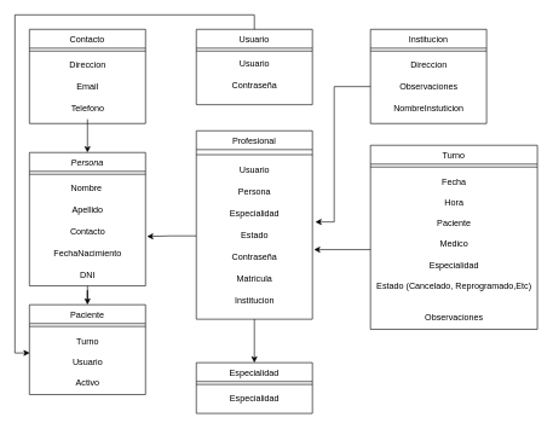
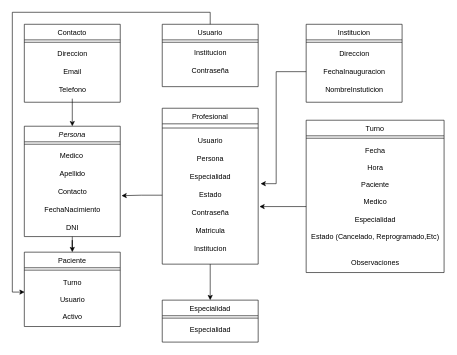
  <mxCell id="0" />
  <mxCell id="1" parent="0" />
  <mxCell id="2" value="Paciente" style="swimlane;fontStyle=0;align=center;verticalAlign=top;childLayout=stackLayout;horizontal=1;startSize=26;horizontalStack=0;resizeParent=1;resizeLast=0;collapsible=1;marginBottom=0;rounded=0;shadow=0;strokeWidth=1;" parent="1" vertex="1"><mxGeometry x="40" y="420" width="160" height="124" as="geometry"><mxRectangle x="130" y="380" width="160" height="26" as="alternateBounds" /></mxGeometry></mxCell>
  <mxCell id="3" value="" style="line;html=1;strokeWidth=1;align=left;verticalAlign=middle;spacingTop=-1;spacingLeft=3;spacingRight=3;rotatable=0;labelPosition=right;points=[];portConstraint=eastwest;" parent="2" vertex="1"><mxGeometry y="26" width="160" height="8" as="geometry" /></mxCell>
  <mxCell id="4" value="Turno&lt;div&gt;&lt;br&gt;&lt;/div&gt;&lt;div&gt;Usuario&lt;/div&gt;&lt;div&gt;&lt;div&gt;&lt;span style=&quot;background-color: initial;&quot;&gt;&lt;br&gt;&lt;/span&gt;&lt;/div&gt;&lt;div&gt;Activo&lt;/div&gt;&lt;/div&gt;" style="text;html=1;align=center;verticalAlign=middle;resizable=0;points=[];autosize=1;strokeColor=none;fillColor=none;" vertex="1" parent="2"><mxGeometry y="34" width="160" height="90" as="geometry" /></mxCell>
  <mxCell id="5" value="Profesional" style="swimlane;fontStyle=0;align=center;verticalAlign=top;childLayout=stackLayout;horizontal=1;startSize=26;horizontalStack=0;resizeParent=1;resizeLast=0;collapsible=1;marginBottom=0;rounded=0;shadow=0;strokeWidth=1;" parent="1" vertex="1"><mxGeometry x="270" y="180" width="160" height="260" as="geometry"><mxRectangle x="340" y="380" width="170" height="26" as="alternateBounds" /></mxGeometry></mxCell>
  <mxCell id="6" value="" style="line;html=1;strokeWidth=1;align=left;verticalAlign=middle;spacingTop=-1;spacingLeft=3;spacingRight=3;rotatable=0;labelPosition=right;points=[];portConstraint=eastwest;" parent="5" vertex="1"><mxGeometry y="26" width="160" height="14" as="geometry" /></mxCell>
  <mxCell id="7" value="Usuario" style="text;html=1;align=center;verticalAlign=middle;resizable=0;points=[];autosize=1;strokeColor=none;fillColor=none;" vertex="1" parent="5"><mxGeometry y="40" width="160" height="30" as="geometry" /></mxCell>
  <mxCell id="8" value="Persona" style="text;html=1;align=center;verticalAlign=middle;resizable=0;points=[];autosize=1;strokeColor=none;fillColor=none;" vertex="1" parent="5"><mxGeometry y="70" width="160" height="30" as="geometry" /></mxCell>
  <mxCell id="9" value="Especialidad" style="text;html=1;align=center;verticalAlign=middle;resizable=0;points=[];autosize=1;strokeColor=none;fillColor=none;" vertex="1" parent="5"><mxGeometry y="100" width="160" height="30" as="geometry" /></mxCell>
  <mxCell id="10" value="Estado" style="text;html=1;align=center;verticalAlign=middle;resizable=0;points=[];autosize=1;strokeColor=none;fillColor=none;" vertex="1" parent="5"><mxGeometry y="130" width="160" height="30" as="geometry" /></mxCell>
  <mxCell id="11" value="Contraseña" style="text;html=1;align=center;verticalAlign=middle;resizable=0;points=[];autosize=1;strokeColor=none;fillColor=none;" vertex="1" parent="5"><mxGeometry y="160" width="160" height="30" as="geometry" /></mxCell>
  <mxCell id="12" value="Matricula&lt;span style=&quot;color: rgba(0, 0, 0, 0); font-family: monospace; font-size: 0px; text-align: start;&quot;&gt;%3CmxGraphModel%3E%3Croot%3E%3CmxCell%20id%3D%220%22%2F%3E%3CmxCell%20id%3D%221%22%20parent%3D%220%22%2F%3E%3CmxCell%20id%3D%222%22%20value%3D%22TipoProfesion%22%20style%3D%22text%3Bhtml%3D1%3Balign%3Dcenter%3BverticalAlign%3Dmiddle%3Bresizable%3D0%3Bpoints%3D%5B%5D%3Bautosize%3D1%3BstrokeColor%3Dnone%3BfillColor%3Dnone%3B%22%20vertex%3D%221%22%20parent%3D%221%22%3E%3CmxGeometry%20x%3D%22270%22%20y%3D%22206%22%20width%3D%22160%22%20height%3D%2230%22%20as%3D%22geometry%22%2F%3E%3C%2FmxCell%3E%3C%2Froot%3E%3C%2FmxGraphModel%3E&lt;/span&gt;" style="text;html=1;align=center;verticalAlign=middle;resizable=0;points=[];autosize=1;strokeColor=none;fillColor=none;" vertex="1" parent="5"><mxGeometry y="190" width="160" height="30" as="geometry" /></mxCell>
  <mxCell id="13" value="Institucion" style="text;html=1;align=center;verticalAlign=middle;resizable=0;points=[];autosize=1;strokeColor=none;fillColor=none;" vertex="1" parent="5"><mxGeometry y="220" width="160" height="30" as="geometry" /></mxCell>
  <mxCell id="14" value="Turno" style="swimlane;fontStyle=0;align=center;verticalAlign=top;childLayout=stackLayout;horizontal=1;startSize=26;horizontalStack=0;resizeParent=1;resizeLast=0;collapsible=1;marginBottom=0;rounded=0;shadow=0;strokeWidth=1;" parent="1" vertex="1"><mxGeometry x="510" y="200" width="230" height="254" as="geometry"><mxRectangle x="550" y="140" width="160" height="26" as="alternateBounds" /></mxGeometry></mxCell>
  <mxCell id="15" value="" style="line;html=1;strokeWidth=1;align=left;verticalAlign=middle;spacingTop=-1;spacingLeft=3;spacingRight=3;rotatable=0;labelPosition=right;points=[];portConstraint=eastwest;" parent="14" vertex="1"><mxGeometry y="26" width="230" height="8" as="geometry" /></mxCell>
  <mxCell id="16" value="Fecha&lt;div&gt;&lt;br&gt;&lt;/div&gt;&lt;div&gt;Hora&lt;/div&gt;&lt;div&gt;&lt;br&gt;&lt;/div&gt;&lt;div&gt;Paciente&lt;/div&gt;&lt;div&gt;&lt;br&gt;&lt;/div&gt;&lt;div&gt;Medico&lt;/div&gt;&lt;div&gt;&lt;br&gt;&lt;/div&gt;&lt;div&gt;Especialidad&lt;/div&gt;&lt;div&gt;&lt;br&gt;&lt;/div&gt;&lt;div&gt;Estado (Cancelado, Reprogramado,Etc)&lt;/div&gt;&lt;div&gt;&lt;br&gt;&lt;/div&gt;&lt;div&gt;&lt;br&gt;&lt;/div&gt;&lt;div&gt;Observaciones&lt;/div&gt;" style="text;html=1;align=center;verticalAlign=middle;resizable=0;points=[];autosize=1;strokeColor=none;fillColor=none;" vertex="1" parent="14"><mxGeometry y="34" width="230" height="220" as="geometry" /></mxCell>
  <mxCell id="17" value="Especialidad" style="swimlane;fontStyle=0;align=center;verticalAlign=top;childLayout=stackLayout;horizontal=1;startSize=26;horizontalStack=0;resizeParent=1;resizeLast=0;collapsible=1;marginBottom=0;rounded=0;shadow=0;strokeWidth=1;" parent="1" vertex="1"><mxGeometry x="270" y="500" width="160" height="70" as="geometry"><mxRectangle x="340" y="380" width="170" height="26" as="alternateBounds" /></mxGeometry></mxCell>
  <mxCell id="18" value="" style="line;html=1;strokeWidth=1;align=left;verticalAlign=middle;spacingTop=-1;spacingLeft=3;spacingRight=3;rotatable=0;labelPosition=right;points=[];portConstraint=eastwest;" parent="17" vertex="1"><mxGeometry y="26" width="160" height="8" as="geometry" /></mxCell>
  <mxCell id="19" value="Especialidad" style="text;html=1;align=center;verticalAlign=middle;resizable=0;points=[];autosize=1;strokeColor=none;fillColor=none;" vertex="1" parent="17"><mxGeometry y="34" width="160" height="30" as="geometry" /></mxCell>
  <mxCell id="20" value="Institucion" style="swimlane;fontStyle=0;align=center;verticalAlign=top;childLayout=stackLayout;horizontal=1;startSize=26;horizontalStack=0;resizeParent=1;resizeLast=0;collapsible=1;marginBottom=0;rounded=0;shadow=0;strokeWidth=1;" parent="1" vertex="1"><mxGeometry x="510" y="40" width="160" height="130" as="geometry"><mxRectangle x="340" y="380" width="170" height="26" as="alternateBounds" /></mxGeometry></mxCell>
  <mxCell id="21" value="" style="line;html=1;strokeWidth=1;align=left;verticalAlign=middle;spacingTop=-1;spacingLeft=3;spacingRight=3;rotatable=0;labelPosition=right;points=[];portConstraint=eastwest;" parent="20" vertex="1"><mxGeometry y="26" width="160" height="8" as="geometry" /></mxCell>
  <mxCell id="22" value="Direccion" style="text;html=1;align=center;verticalAlign=middle;resizable=0;points=[];autosize=1;strokeColor=none;fillColor=none;" vertex="1" parent="20"><mxGeometry y="34" width="160" height="30" as="geometry" /></mxCell>
- <mxCell id="23" value="Observaciones" style="text;html=1;align=center;verticalAlign=middle;resizable=0;points=[];autosize=1;strokeColor=none;fillColor=none;" vertex="1" parent="20"><mxGeometry y="64" width="160" height="30" as="geometry" /></mxCell>
+ <mxCell id="23" value="FechaInauguracion" style="text;html=1;align=center;verticalAlign=middle;resizable=0;points=[];autosize=1;strokeColor=none;fillColor=none;" vertex="1" parent="20"><mxGeometry y="64" width="160" height="30" as="geometry" /></mxCell>
  <mxCell id="24" value="NombreInstuticion" style="text;html=1;align=center;verticalAlign=middle;resizable=0;points=[];autosize=1;strokeColor=none;fillColor=none;" vertex="1" parent="20"><mxGeometry y="94" width="160" height="30" as="geometry" /></mxCell>
  <mxCell id="25" value="Contacto" style="swimlane;fontStyle=0;align=center;verticalAlign=top;childLayout=stackLayout;horizontal=1;startSize=26;horizontalStack=0;resizeParent=1;resizeLast=0;collapsible=1;marginBottom=0;rounded=0;shadow=0;strokeWidth=1;" parent="1" vertex="1"><mxGeometry x="40" y="40" width="160" height="130" as="geometry"><mxRectangle x="340" y="380" width="170" height="26" as="alternateBounds" /></mxGeometry></mxCell>
  <mxCell id="26" value="" style="line;html=1;strokeWidth=1;align=left;verticalAlign=middle;spacingTop=-1;spacingLeft=3;spacingRight=3;rotatable=0;labelPosition=right;points=[];portConstraint=eastwest;" parent="25" vertex="1"><mxGeometry y="26" width="160" height="8" as="geometry" /></mxCell>
  <mxCell id="27" value="Direccion" style="text;html=1;align=center;verticalAlign=middle;resizable=0;points=[];autosize=1;strokeColor=none;fillColor=none;" vertex="1" parent="25"><mxGeometry y="34" width="160" height="30" as="geometry" /></mxCell>
  <mxCell id="28" value="Email" style="text;html=1;align=center;verticalAlign=middle;resizable=0;points=[];autosize=1;strokeColor=none;fillColor=none;" vertex="1" parent="25"><mxGeometry y="64" width="160" height="30" as="geometry" /></mxCell>
  <mxCell id="29" value="Telefono" style="text;html=1;align=center;verticalAlign=middle;resizable=0;points=[];autosize=1;strokeColor=none;fillColor=none;" vertex="1" parent="25"><mxGeometry y="94" width="160" height="30" as="geometry" /></mxCell>
  <mxCell id="30" value="Usuario" style="swimlane;fontStyle=0;align=center;verticalAlign=top;childLayout=stackLayout;horizontal=1;startSize=26;horizontalStack=0;resizeParent=1;resizeLast=0;collapsible=1;marginBottom=0;rounded=0;shadow=0;strokeWidth=1;" parent="1" vertex="1"><mxGeometry x="270" y="40" width="160" height="104" as="geometry"><mxRectangle x="550" y="140" width="160" height="26" as="alternateBounds" /></mxGeometry></mxCell>
  <mxCell id="31" value="" style="line;html=1;strokeWidth=1;align=left;verticalAlign=middle;spacingTop=-1;spacingLeft=3;spacingRight=3;rotatable=0;labelPosition=right;points=[];portConstraint=eastwest;" parent="30" vertex="1"><mxGeometry y="26" width="160" height="8" as="geometry" /></mxCell>
- <mxCell id="32" value="Usuario&lt;div&gt;&lt;br&gt;&lt;/div&gt;&lt;div&gt;Contraseña&lt;/div&gt;&lt;div&gt;&lt;div&gt;&lt;br&gt;&lt;/div&gt;&lt;/div&gt;" style="text;html=1;align=center;verticalAlign=middle;resizable=0;points=[];autosize=1;strokeColor=none;fillColor=none;" vertex="1" parent="30"><mxGeometry y="34" width="160" height="70" as="geometry" /></mxCell>
+ <mxCell id="32" value="Institucion&lt;div&gt;&lt;br&gt;&lt;/div&gt;&lt;div&gt;Contraseña&lt;/div&gt;&lt;div&gt;&lt;div&gt;&lt;br&gt;&lt;/div&gt;&lt;/div&gt;" style="text;html=1;align=center;verticalAlign=middle;resizable=0;points=[];autosize=1;strokeColor=none;fillColor=none;" vertex="1" parent="30"><mxGeometry y="34" width="160" height="70" as="geometry" /></mxCell>
  <mxCell id="33" style="edgeStyle=orthogonalEdgeStyle;rounded=0;orthogonalLoop=1;jettySize=auto;html=1;exitX=0.5;exitY=1;exitDx=0;exitDy=0;" edge="1" parent="1" source="34" target="2"><mxGeometry relative="1" as="geometry" /></mxCell>
  <mxCell id="34" value="Persona" style="swimlane;fontStyle=2;align=center;verticalAlign=top;childLayout=stackLayout;horizontal=1;startSize=26;horizontalStack=0;resizeParent=1;resizeLast=0;collapsible=1;marginBottom=0;rounded=0;shadow=0;strokeWidth=1;" parent="1" vertex="1"><mxGeometry x="40" y="210" width="160" height="184" as="geometry"><mxRectangle x="40" y="160" width="160" height="26" as="alternateBounds" /></mxGeometry></mxCell>
  <mxCell id="35" value="" style="line;html=1;strokeWidth=1;align=left;verticalAlign=middle;spacingTop=-1;spacingLeft=3;spacingRight=3;rotatable=0;labelPosition=right;points=[];portConstraint=eastwest;" parent="34" vertex="1"><mxGeometry y="26" width="160" height="8" as="geometry" /></mxCell>
- <mxCell id="36" value="Nombre&amp;nbsp;" style="text;html=1;align=center;verticalAlign=middle;resizable=0;points=[];autosize=1;strokeColor=none;fillColor=none;" vertex="1" parent="34"><mxGeometry y="34" width="160" height="30" as="geometry" /></mxCell>
+ <mxCell id="36" value="Medico&amp;nbsp;" style="text;html=1;align=center;verticalAlign=middle;resizable=0;points=[];autosize=1;strokeColor=none;fillColor=none;" vertex="1" parent="34"><mxGeometry y="34" width="160" height="30" as="geometry" /></mxCell>
  <mxCell id="37" value="Apellido" style="text;html=1;align=center;verticalAlign=middle;resizable=0;points=[];autosize=1;strokeColor=none;fillColor=none;" vertex="1" parent="34"><mxGeometry y="64" width="160" height="30" as="geometry" /></mxCell>
  <mxCell id="38" value="Contacto" style="text;html=1;align=center;verticalAlign=middle;resizable=0;points=[];autosize=1;strokeColor=none;fillColor=none;" vertex="1" parent="34"><mxGeometry y="94" width="160" height="30" as="geometry" /></mxCell>
  <mxCell id="39" value="FechaNacimiento" style="text;html=1;align=center;verticalAlign=middle;resizable=0;points=[];autosize=1;strokeColor=none;fillColor=none;" vertex="1" parent="34"><mxGeometry y="124" width="160" height="30" as="geometry" /></mxCell>
  <mxCell id="40" value="DNI" style="text;html=1;align=center;verticalAlign=middle;resizable=0;points=[];autosize=1;strokeColor=none;fillColor=none;" vertex="1" parent="34"><mxGeometry y="154" width="160" height="30" as="geometry" /></mxCell>
  <mxCell id="41" style="edgeStyle=orthogonalEdgeStyle;rounded=0;orthogonalLoop=1;jettySize=auto;html=1;entryX=0.5;entryY=0;entryDx=0;entryDy=0;" edge="1" parent="1" source="29" target="34"><mxGeometry relative="1" as="geometry" /></mxCell>
  <mxCell id="42" style="edgeStyle=orthogonalEdgeStyle;rounded=0;orthogonalLoop=1;jettySize=auto;html=1;entryX=0.5;entryY=0;entryDx=0;entryDy=0;exitX=0.5;exitY=1;exitDx=0;exitDy=0;" edge="1" parent="1" source="5" target="17"><mxGeometry relative="1" as="geometry"><mxPoint x="350" y="440" as="sourcePoint" /></mxGeometry></mxCell>
  <mxCell id="43" style="edgeStyle=orthogonalEdgeStyle;rounded=0;orthogonalLoop=1;jettySize=auto;html=1;entryX=1.013;entryY=0.727;entryDx=0;entryDy=0;entryPerimeter=0;" edge="1" parent="1" source="10" target="38"><mxGeometry relative="1" as="geometry" /></mxCell>
  <mxCell id="44" style="edgeStyle=orthogonalEdgeStyle;rounded=0;orthogonalLoop=1;jettySize=auto;html=1;entryX=0.003;entryY=0.362;entryDx=0;entryDy=0;entryPerimeter=0;" edge="1" parent="1" source="30" target="4"><mxGeometry relative="1" as="geometry"><Array as="points"><mxPoint x="350" y="20" /><mxPoint x="20" y="20" /><mxPoint x="20" y="487" /></Array></mxGeometry></mxCell>
  <mxCell id="45" style="edgeStyle=orthogonalEdgeStyle;rounded=0;orthogonalLoop=1;jettySize=auto;html=1;entryX=1.025;entryY=0.86;entryDx=0;entryDy=0;entryPerimeter=0;" edge="1" parent="1" source="23" target="9"><mxGeometry relative="1" as="geometry"><Array as="points"><mxPoint x="460" y="119" /><mxPoint x="460" y="306" /></Array></mxGeometry></mxCell>
  <mxCell id="46" style="edgeStyle=orthogonalEdgeStyle;rounded=0;orthogonalLoop=1;jettySize=auto;html=1;entryX=1.013;entryY=0.133;entryDx=0;entryDy=0;entryPerimeter=0;" edge="1" parent="1" source="16" target="11"><mxGeometry relative="1" as="geometry"><mxPoint x="440" y="344" as="targetPoint" /></mxGeometry></mxCell>
